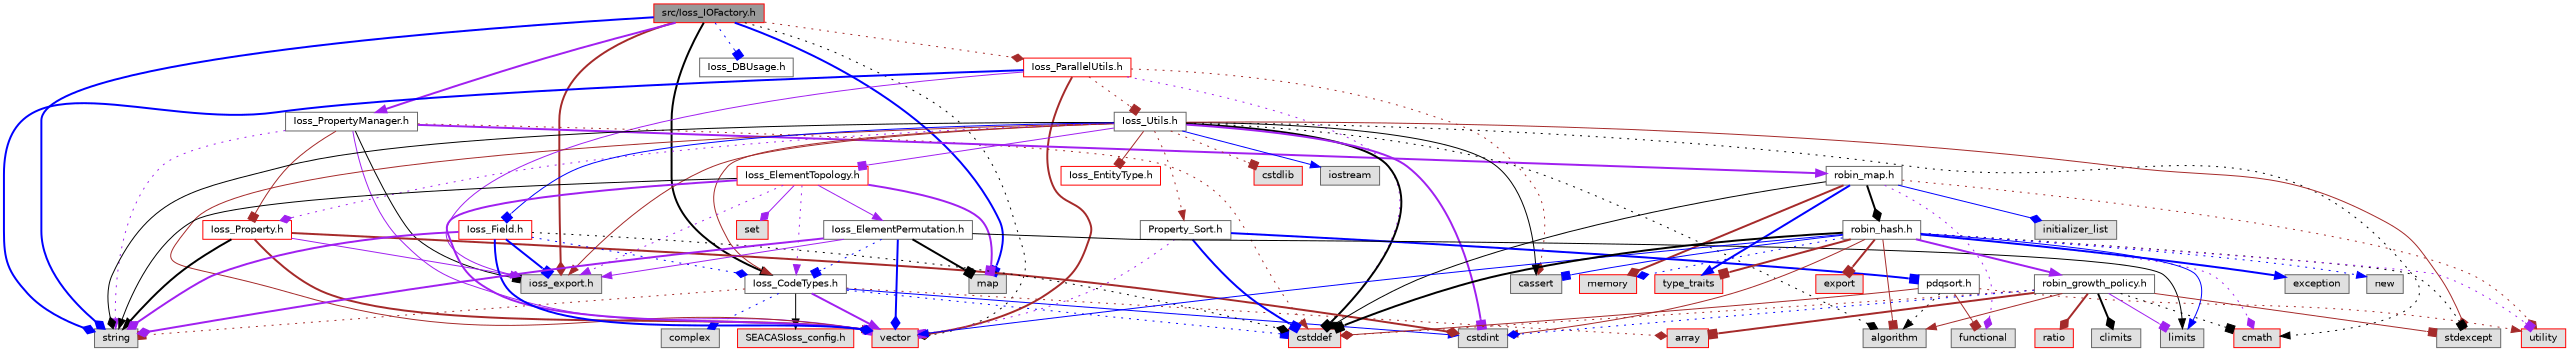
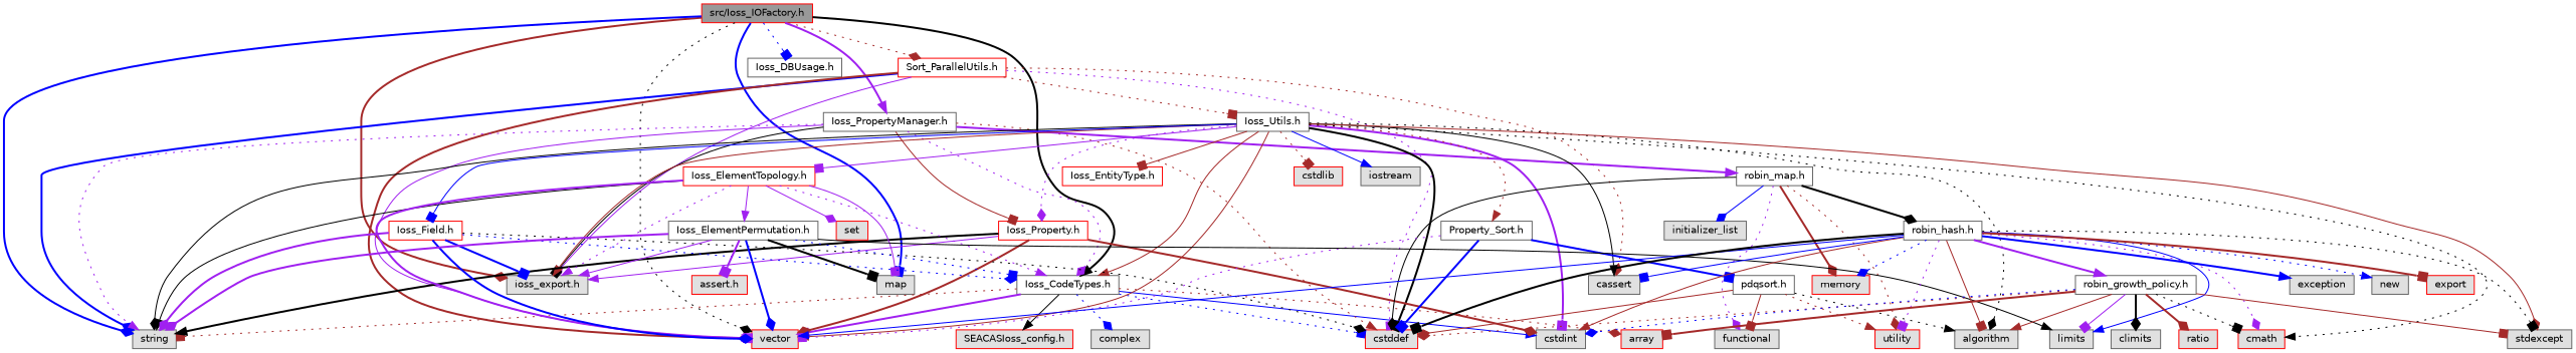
  digraph {
    node [color=gray40 fillcolor="#E0E0E0" fontname=Helvetica fontsize=10 shape=box style=filled]
    edge [arrowhead=diamond color=brown fontname=Helvetica fontsize=10 labelfontname=Helvetica labelfontsize=10 style=dotted]
    n1 [color=red fillcolor=grey60 fontcolor=black height=0.2 label="src/Ioss_IOFactory.h" width=0.4]
    n2 [height=0.2 label="ioss_export.h" width=0.4]
    n3 [fillcolor=white height=0.2 label="Ioss_CodeTypes.h" width=0.4]
    n4 [height=0.2 label=string width=0.4]
    n5 [color=red height=0.2 label=vector width=0.4]
    n6 [fillcolor=white height=0.2 label="Ioss_DBUsage.h" width=0.4]
-   n7 [color=red fillcolor=white height=0.2 label="Ioss_ParallelUtils.h" width=0.4]
+   n7 [color=red fillcolor=white height=0.2 label="Sort_ParallelUtils.h" width=0.4]
    n8 [height=0.2 label=map width=0.4]
    n9 [fillcolor=white height=0.2 label="Ioss_PropertyManager.h" width=0.4]
    n10 [color=red height=0.2 label=array width=0.4]
    n11 [color=red height=0.2 label=cstddef width=0.4]
    n12 [height=0.2 label=cstdint width=0.4]
    n13 [color=red height=0.2 label="SEACASIoss_config.h" width=0.4]
    n14 [height=0.2 label=complex width=0.4]
    n15 [fillcolor=white height=0.2 label="Ioss_Utils.h" width=0.4]
    n16 [height=0.2 label=cassert width=0.4]
    n17 [color=red fillcolor=white height=0.2 label="Ioss_Property.h" width=0.4]
    n18 [fillcolor=white height=0.2 label="robin_map.h" width=0.4]
    n19 [color=red fillcolor=white height=0.2 label="Ioss_ElementTopology.h" width=0.4]
    n20 [color=red fillcolor=white height=0.2 label="Ioss_EntityType.h" width=0.4]
    n21 [color=red fillcolor=white height=0.2 label="Ioss_Field.h" width=0.4]
    n22 [fillcolor=white height=0.2 label="Property_Sort.h" width=0.4]
    n23 [height=0.2 label=algorithm width=0.4]
    n24 [color=red height=0.2 label=cmath width=0.4]
    n25 [color=red height=0.2 label=cstdlib width=0.4]
    n26 [height=0.2 label=iostream width=0.4]
    n27 [height=0.2 label=stdexcept width=0.4]
    n28 [fillcolor=white height=0.2 label="Ioss_ElementPermutation.h" width=0.4]
    n29 [color=red height=0.2 label=set width=0.4]
    n30 [fillcolor=white height=0.2 label="pdqsort.h" width=0.4]
+   n31 [color=red height=0.2 label="assert.h" width=0.4]
    n32 [height=0.2 label=limits width=0.4]
    n33 [height=0.2 label=functional width=0.4]
    n34 [color=red height=0.2 label=utility width=0.4]
    n35 [height=0.2 label=initializer_list width=0.4]
    n36 [color=red height=0.2 label=memory width=0.4]
-   n37 [color=red height=0.2 label=type_traits width=0.4]
    n38 [fillcolor=white height=0.2 label="robin_hash.h" width=0.4]
    n39 [height=0.2 label=exception width=0.4]
    n40 [height=0.2 label=new width=0.4]
    n41 [color=red height=0.2 label=export width=0.4]
    n42 [fillcolor=white height=0.2 label="robin_growth_policy.h" width=0.4]
    n43 [height=0.2 label=climits width=0.4]
    n44 [color=red height=0.2 label=ratio width=0.4]
    n1 -> n2 [style=bold]
    n1 -> n3 [arrowhead=normal color=black style=bold]
    n1 -> n4 [color=blue style=bold]
    n1 -> n5 [color=black]
    n1 -> n6 [arrowhead=box color=blue]
    n1 -> n7
    n1 -> n8 [arrowhead=box color=blue style=bold]
    n1 -> n9 [arrowhead=normal color=purple style=bold]
    n3 -> n4 [arrowhead=box]
    n3 -> n5 [arrowhead=normal color=purple style=bold]
    n3 -> n10
    n3 -> n11 [arrowhead=box color=blue]
    n3 -> n12 [arrowhead=normal color=blue style=solid]
    n3 -> n13 [arrowhead=normal color=black style=solid]
    n3 -> n14 [color=blue]
    n7 -> n2 [color=purple style=solid]
    n7 -> n4 [color=blue style=bold]
    n7 -> n5 [style=bold]
    n7 -> n11 [arrowhead=box color=purple]
    n7 -> n15 [arrowhead=box]
    n7 -> n16
    n9 -> n2 [arrowhead=box color=black style=solid]
+   n9 -> n3 [color=purple]
    n9 -> n4 [arrowhead=normal color=purple]
    n9 -> n5 [arrowhead=normal color=purple style=solid]
    n9 -> n11 [arrowhead=normal]
    n9 -> n17 [arrowhead=box style=solid]
    n9 -> n18 [arrowhead=normal color=purple style=bold]
    n15 -> n2 [arrowhead=normal style=solid]
    n15 -> n3 [arrowhead=normal style=solid]
    n15 -> n4 [color=black style=solid]
    n15 -> n5 [arrowhead=normal style=solid]
    n15 -> n11 [arrowhead=box color=black style=bold]
    n15 -> n12 [arrowhead=box color=purple style=bold]
    n15 -> n16 [arrowhead=normal color=black style=solid]
    n15 -> n17 [color=purple]
    n15 -> n19 [arrowhead=box color=purple style=solid]
    n15 -> n20 [arrowhead=box style=solid]
    n15 -> n21 [arrowhead=box color=blue style=solid]
    n15 -> n22 [arrowhead=normal]
    n15 -> n23 [color=black]
    n15 -> n24 [arrowhead=normal color=black]
    n15 -> n25 [arrowhead=box]
    n15 -> n26 [arrowhead=normal color=blue style=solid]
    n15 -> n27 [style=solid]
    n17 -> n2 [arrowhead=normal color=purple style=solid]
    n17 -> n4 [arrowhead=normal color=black style=bold]
    n17 -> n5 [style=bold]
    n17 -> n12 [style=bold]
    n18 -> n11 [color=black style=solid]
    n18 -> n33 [color=purple]
    n18 -> n34
    n18 -> n35 [color=blue style=solid]
    n18 -> n36 [style=bold]
-   n18 -> n37 [arrowhead=normal color=blue style=bold]
    n18 -> n38 [color=black style=bold]
    n19 -> n2 [arrowhead=normal color=purple]
    n19 -> n3 [arrowhead=normal color=purple]
    n19 -> n4 [arrowhead=normal color=black style=solid]
    n19 -> n5 [arrowhead=box color=purple style=bold]
-   n19 -> n8 [arrowhead=box color=purple style=bold]
+   n19 -> n8 [arrowhead=box color=purple style=solid]
    n19 -> n28 [arrowhead=normal color=purple style=solid]
    n19 -> n29 [color=purple style=solid]
    n21 -> n2 [arrowhead=box color=blue style=bold]
    n21 -> n3 [color=blue]
    n21 -> n4 [color=purple style=bold]
    n21 -> n5 [color=blue style=bold]
    n21 -> n11 [color=black]
    n22 -> n5 [arrowhead=box color=purple]
    n22 -> n11 [arrowhead=box color=blue style=bold]
    n22 -> n30 [arrowhead=box color=blue style=bold]
    n28 -> n2 [arrowhead=normal color=purple style=solid]
    n28 -> n3 [arrowhead=box color=blue]
    n28 -> n4 [color=purple style=bold]
    n28 -> n5 [color=blue style=bold]
    n28 -> n8 [arrowhead=box color=black style=bold]
+   n28 -> n31 [arrowhead=box color=purple style=bold]
    n28 -> n32 [arrowhead=normal color=black style=solid]
    n30 -> n11 [style=solid]
    n30 -> n23 [arrowhead=normal color=black]
    n30 -> n33 [arrowhead=box style=solid]
    n30 -> n34 [arrowhead=normal]
    n38 -> n5 [arrowhead=normal color=blue style=solid]
    n38 -> n11 [arrowhead=box color=black style=bold]
    n38 -> n12 [arrowhead=normal style=solid]
    n38 -> n16 [arrowhead=box color=blue style=solid]
    n38 -> n23 [arrowhead=box style=solid]
    n38 -> n24 [color=purple]
    n38 -> n27 [arrowhead=box color=black]
    n38 -> n32 [arrowhead=normal color=blue style=solid]
    n38 -> n34 [arrowhead=box color=purple]
    n38 -> n36 [color=blue]
-   n38 -> n37 [arrowhead=box style=bold]
    n38 -> n39 [arrowhead=normal color=blue style=bold]
    n38 -> n40 [arrowhead=normal color=blue]
    n38 -> n41 [arrowhead=box style=bold]
    n38 -> n42 [arrowhead=normal color=purple style=bold]
    n42 -> n10 [arrowhead=box style=bold]
    n42 -> n11
    n42 -> n12 [color=blue]
    n42 -> n23 [arrowhead=normal style=solid]
    n42 -> n24 [arrowhead=box color=black]
    n42 -> n27 [arrowhead=box style=solid]
    n42 -> n32 [arrowhead=box color=purple style=solid]
    n42 -> n43 [color=black style=bold]
    n42 -> n44 [style=bold]
  }
